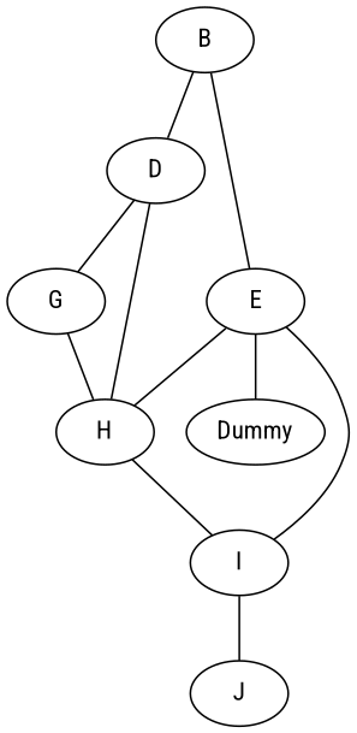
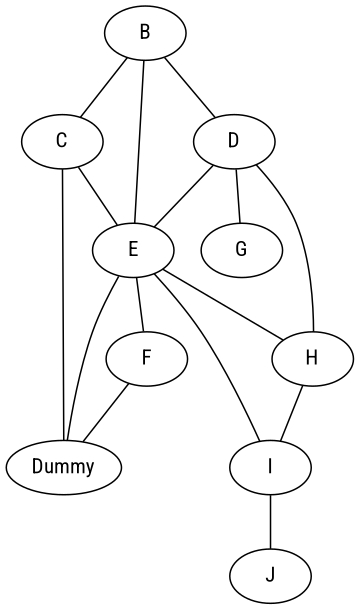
  graph {
    fontname="Roboto Condensed"
    node [fontname="Roboto Condensed"]
    edge [fontname="Roboto Condensed"]
    B
+   C
    D
    E
    Dummy
    G
    H
+   F
    I
    J
+   B -- C
    B -- D
    B -- E
+   C -- E
+   C -- Dummy
+   D -- E
    D -- G
    D -- H
    E -- Dummy
    E -- H
+   E -- F
    E -- I
-   G -- H
    H -- I
+   F -- Dummy
    I -- J
  }
